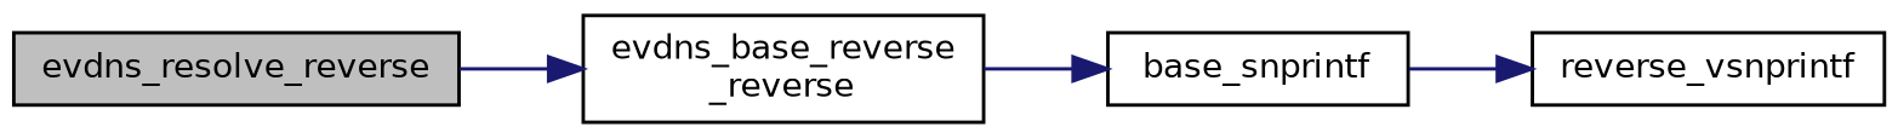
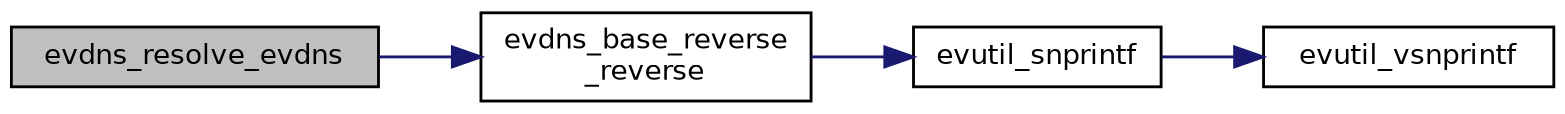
  digraph {
    rankdir=LR
    node [color=black fillcolor=white fontname=Helvetica fontsize=10 shape=record style=filled]
    edge [color=midnightblue fontname=Helvetica fontsize=10 labelfontname=Helvetica labelfontsize=10 style=solid]
-   n1 [fillcolor=grey75 fontcolor=black height=0.2 label=evdns_resolve_reverse width=0.4]
+   n1 [fillcolor=grey75 fontcolor=black height=0.2 label=evdns_resolve_evdns width=0.4]
    n2 [height=0.2 label="evdns_base_reverse\l_reverse" width=0.4]
-   n3 [height=0.2 label=base_snprintf width=0.4]
-   n4 [height=0.2 label=reverse_vsnprintf width=0.4]
+   n3 [height=0.2 label=evutil_snprintf width=0.4]
+   n4 [height=0.2 label=evutil_vsnprintf width=0.4]
    n1 -> n2
    n2 -> n3
    n3 -> n4
  }
